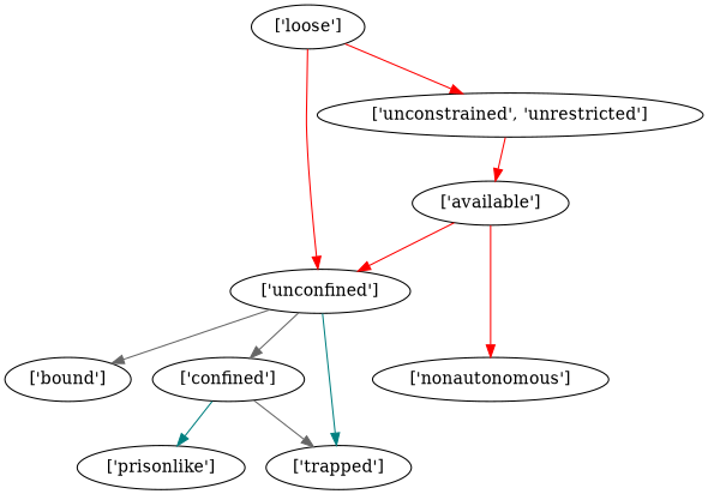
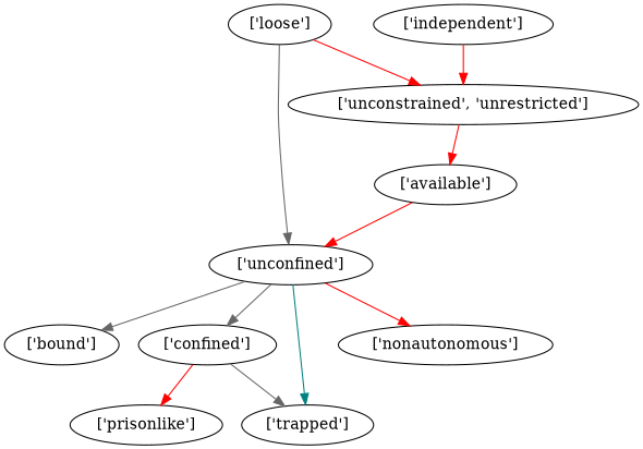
  strict digraph {
    edge [color=red]
    "['available']"
    "['unconfined']"
    "['bound']"
    "['nonautonomous']"
    "['confined']"
    "['trapped']"
    "['prisonlike']"
    "['unconstrained', 'unrestricted']"
    "['loose']"
+   "['independent']"
    "['available']" -> "['unconfined']"
    "['unconfined']" -> "['bound']" [color=gray40]
-   "['available']" -> "['nonautonomous']"
+   "['unconfined']" -> "['nonautonomous']"
    "['unconfined']" -> "['confined']" [color=gray40]
    "['unconfined']" -> "['trapped']" [color=teal]
    "['confined']" -> "['trapped']" [color=gray40]
-   "['confined']" -> "['prisonlike']" [color=teal]
+   "['confined']" -> "['prisonlike']"
    "['unconstrained', 'unrestricted']" -> "['available']"
-   "['loose']" -> "['unconfined']"
+   "['loose']" -> "['unconfined']" [color=gray40]
    "['loose']" -> "['unconstrained', 'unrestricted']"
+   "['independent']" -> "['unconstrained', 'unrestricted']"
  }
